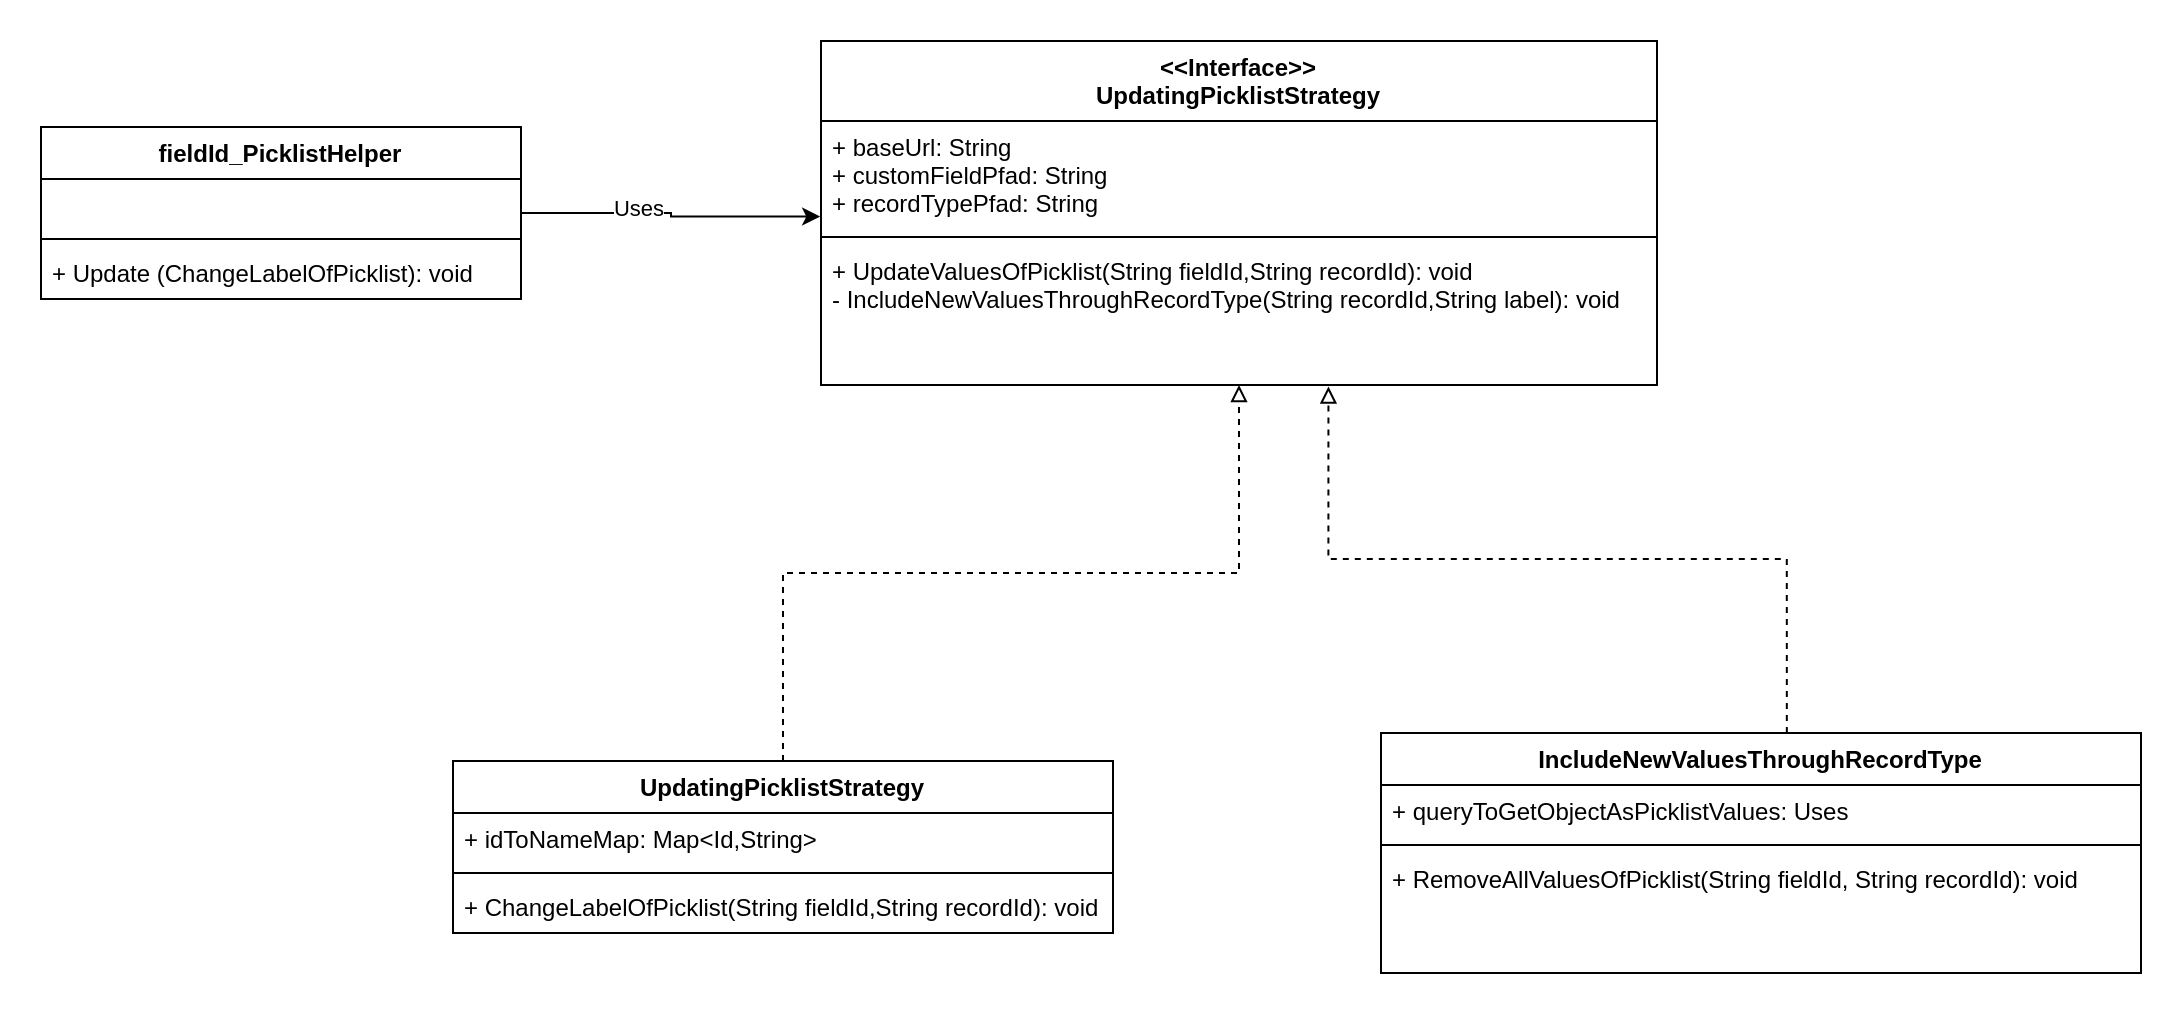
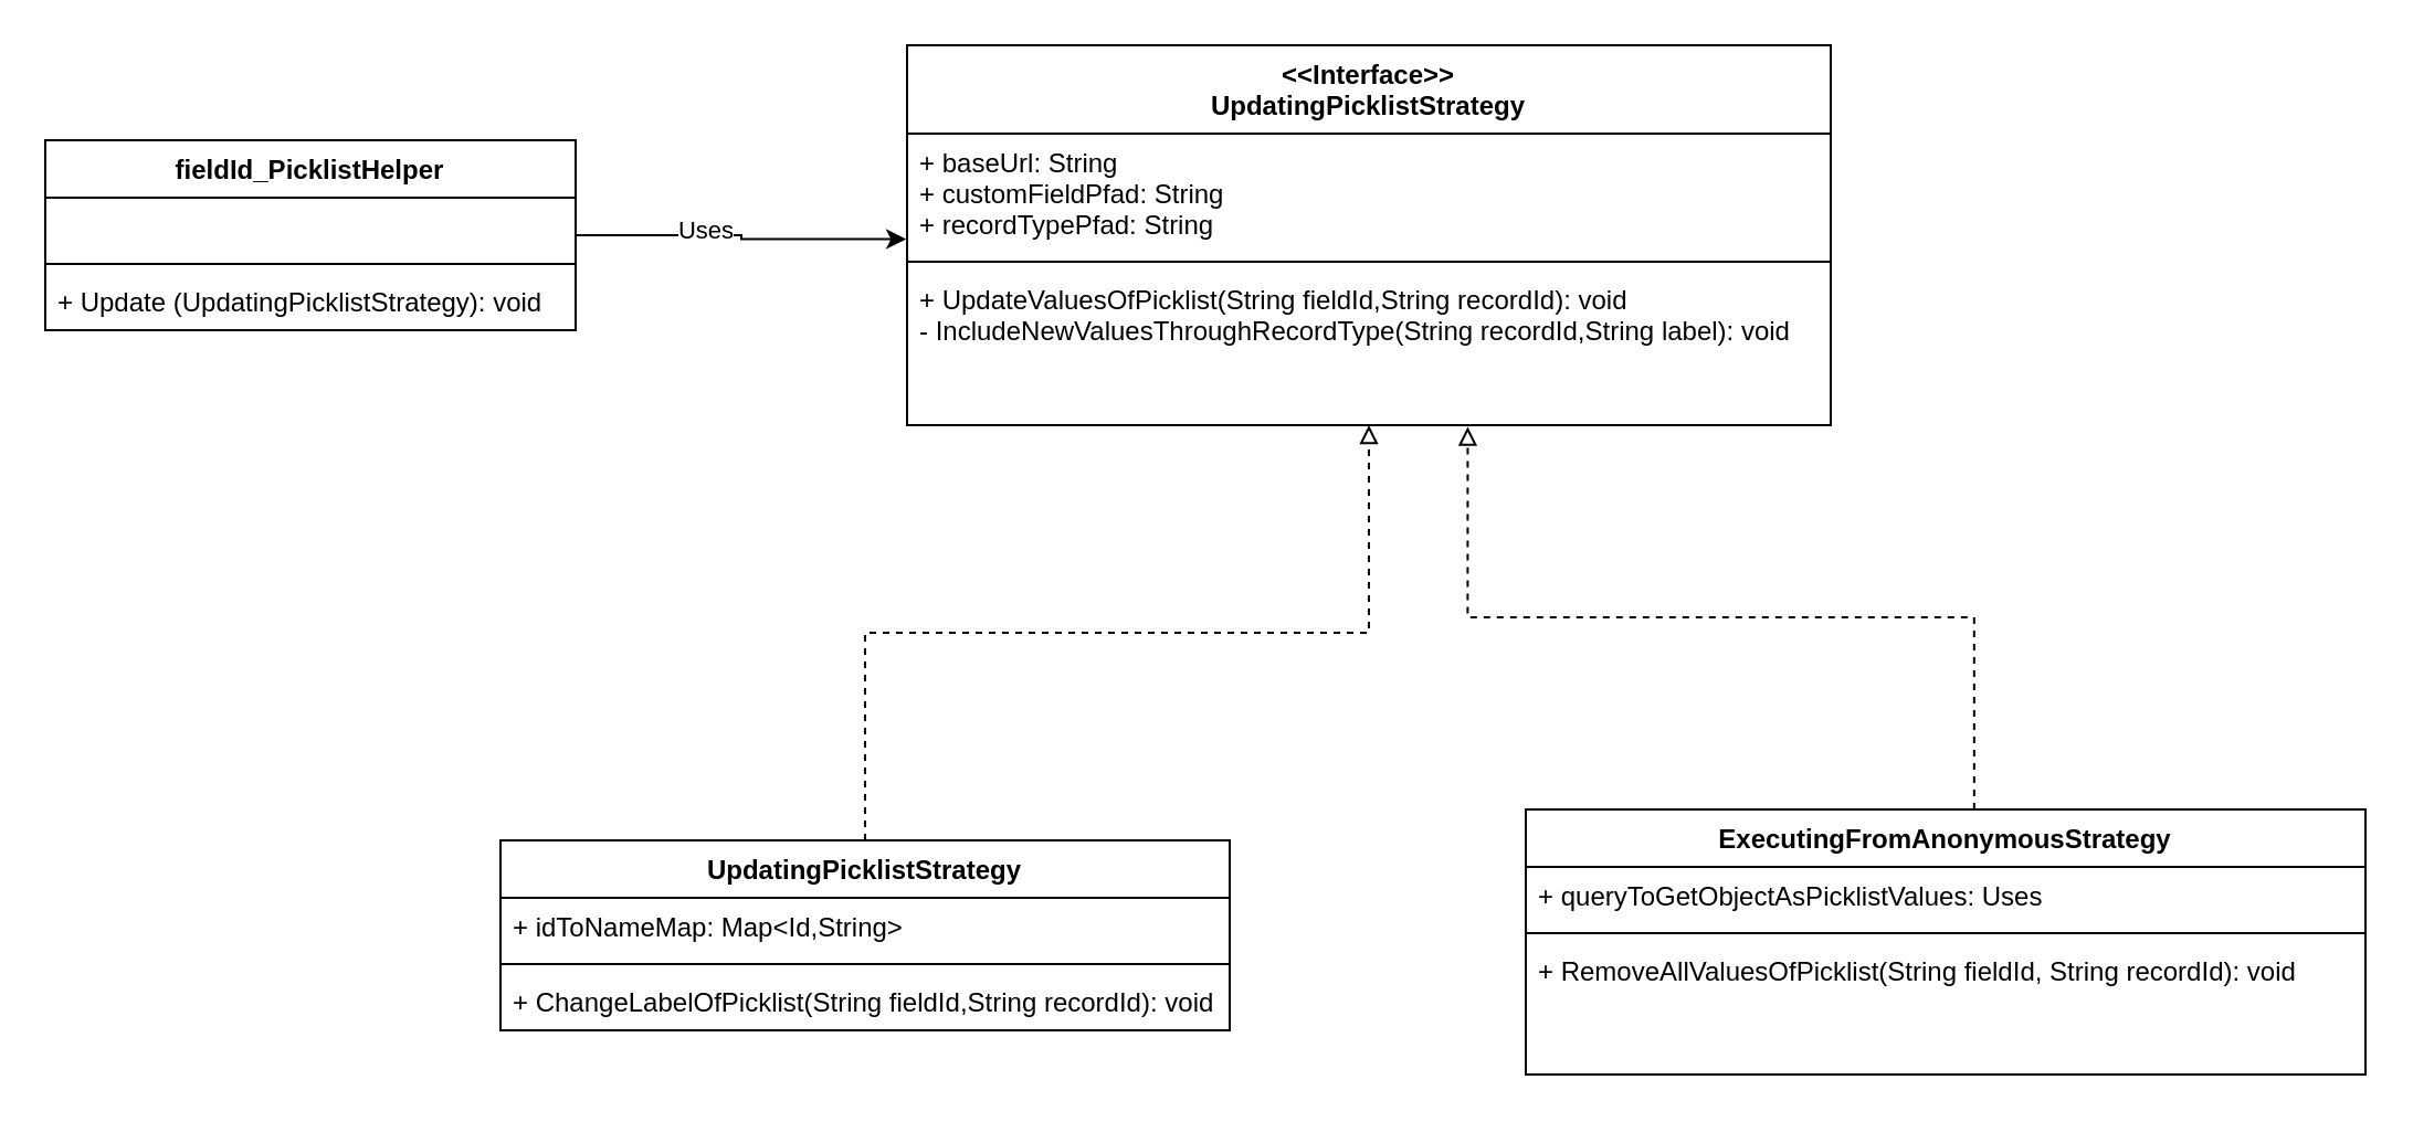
  <mxCell id="0" />
  <mxCell id="1" parent="0" />
  <mxCell id="2" style="edgeStyle=orthogonalEdgeStyle;rounded=0;orthogonalLoop=1;jettySize=auto;html=1;entryX=-0.001;entryY=0.885;entryDx=0;entryDy=0;entryPerimeter=0;" edge="1" parent="1" source="4" target="11"><mxGeometry relative="1" as="geometry" /></mxCell>
  <mxCell id="3" value="Uses" style="edgeLabel;html=1;align=center;verticalAlign=middle;resizable=0;points=[];" vertex="1" connectable="0" parent="2"><mxGeometry x="-0.231" y="3" relative="1" as="geometry"><mxPoint as="offset" /></mxGeometry></mxCell>
  <mxCell id="4" value="fieldId_PicklistHelper" style="swimlane;fontStyle=1;align=center;verticalAlign=top;childLayout=stackLayout;horizontal=1;startSize=26;horizontalStack=0;resizeParent=1;resizeParentMax=0;resizeLast=0;collapsible=1;marginBottom=0;" vertex="1" parent="1"><mxGeometry x="20" y="63" width="240" height="86" as="geometry" /></mxCell>
  <mxCell id="5" value=" " style="text;strokeColor=none;fillColor=none;align=left;verticalAlign=top;spacingLeft=4;spacingRight=4;overflow=hidden;rotatable=0;points=[[0,0.5],[1,0.5]];portConstraint=eastwest;" vertex="1" parent="4"><mxGeometry y="26" width="240" height="26" as="geometry" /></mxCell>
  <mxCell id="6" value="" style="line;strokeWidth=1;fillColor=none;align=left;verticalAlign=middle;spacingTop=-1;spacingLeft=3;spacingRight=3;rotatable=0;labelPosition=right;points=[];portConstraint=eastwest;" vertex="1" parent="4"><mxGeometry y="52" width="240" height="8" as="geometry" /></mxCell>
- <mxCell id="7" value="+ Update (ChangeLabelOfPicklist): void" style="text;strokeColor=none;fillColor=none;align=left;verticalAlign=top;spacingLeft=4;spacingRight=4;overflow=hidden;rotatable=0;points=[[0,0.5],[1,0.5]];portConstraint=eastwest;" vertex="1" parent="4"><mxGeometry y="60" width="240" height="26" as="geometry" /></mxCell>
+ <mxCell id="7" value="+ Update (UpdatingPicklistStrategy): void" style="text;strokeColor=none;fillColor=none;align=left;verticalAlign=top;spacingLeft=4;spacingRight=4;overflow=hidden;rotatable=0;points=[[0,0.5],[1,0.5]];portConstraint=eastwest;" vertex="1" parent="4"><mxGeometry y="60" width="240" height="26" as="geometry" /></mxCell>
  <mxCell id="8" style="edgeStyle=orthogonalEdgeStyle;rounded=0;orthogonalLoop=1;jettySize=auto;html=1;exitX=0.5;exitY=0;exitDx=0;exitDy=0;dashed=1;endArrow=block;endFill=0;" edge="1" parent="1" source="14" target="10"><mxGeometry relative="1" as="geometry"><mxPoint x="450" y="390" as="sourcePoint" /></mxGeometry></mxCell>
  <mxCell id="9" style="edgeStyle=orthogonalEdgeStyle;rounded=0;orthogonalLoop=1;jettySize=auto;html=1;exitX=0.534;exitY=0;exitDx=0;exitDy=0;exitPerimeter=0;dashed=1;endArrow=block;endFill=0;entryX=0.607;entryY=1.011;entryDx=0;entryDy=0;entryPerimeter=0;" edge="1" parent="1" source="18" target="13"><mxGeometry relative="1" as="geometry"><mxPoint x="805" y="390" as="sourcePoint" /><mxPoint x="664" y="236" as="targetPoint" /></mxGeometry></mxCell>
  <mxCell id="10" value="&lt;&lt;Interface&gt;&gt;&#10;UpdatingPicklistStrategy" style="swimlane;fontStyle=1;align=center;verticalAlign=top;childLayout=stackLayout;horizontal=1;startSize=40;horizontalStack=0;resizeParent=1;resizeParentMax=0;resizeLast=0;collapsible=1;marginBottom=0;" vertex="1" parent="1"><mxGeometry x="410" y="20" width="418" height="172" as="geometry" /></mxCell>
  <mxCell id="11" value="+ baseUrl: String&#10;+ customFieldPfad: String&#10;+ recordTypePfad: String" style="text;strokeColor=none;fillColor=none;align=left;verticalAlign=top;spacingLeft=4;spacingRight=4;overflow=hidden;rotatable=0;points=[[0,0.5],[1,0.5]];portConstraint=eastwest;" vertex="1" parent="10"><mxGeometry y="40" width="418" height="54" as="geometry" /></mxCell>
  <mxCell id="12" value="" style="line;strokeWidth=1;fillColor=none;align=left;verticalAlign=middle;spacingTop=-1;spacingLeft=3;spacingRight=3;rotatable=0;labelPosition=right;points=[];portConstraint=eastwest;" vertex="1" parent="10"><mxGeometry y="94" width="418" height="8" as="geometry" /></mxCell>
  <mxCell id="13" value="+ UpdateValuesOfPicklist(String fieldId,String recordId): void&#10;- IncludeNewValuesThroughRecordType(String recordId,String label): void" style="text;strokeColor=none;fillColor=none;align=left;verticalAlign=top;spacingLeft=4;spacingRight=4;overflow=hidden;rotatable=0;points=[[0,0.5],[1,0.5]];portConstraint=eastwest;" vertex="1" parent="10"><mxGeometry y="102" width="418" height="70" as="geometry" /></mxCell>
  <mxCell id="14" value="UpdatingPicklistStrategy" style="swimlane;fontStyle=1;align=center;verticalAlign=top;childLayout=stackLayout;horizontal=1;startSize=26;horizontalStack=0;resizeParent=1;resizeParentMax=0;resizeLast=0;collapsible=1;marginBottom=0;" vertex="1" parent="1"><mxGeometry x="226" y="380" width="330" height="86" as="geometry" /></mxCell>
  <mxCell id="15" value="+ idToNameMap: Map&lt;Id,String&gt;" style="text;strokeColor=none;fillColor=none;align=left;verticalAlign=top;spacingLeft=4;spacingRight=4;overflow=hidden;rotatable=0;points=[[0,0.5],[1,0.5]];portConstraint=eastwest;" vertex="1" parent="14"><mxGeometry y="26" width="330" height="26" as="geometry" /></mxCell>
  <mxCell id="16" value="" style="line;strokeWidth=1;fillColor=none;align=left;verticalAlign=middle;spacingTop=-1;spacingLeft=3;spacingRight=3;rotatable=0;labelPosition=right;points=[];portConstraint=eastwest;" vertex="1" parent="14"><mxGeometry y="52" width="330" height="8" as="geometry" /></mxCell>
  <mxCell id="17" value="+ ChangeLabelOfPicklist(String fieldId,String recordId): void" style="text;strokeColor=none;fillColor=none;align=left;verticalAlign=top;spacingLeft=4;spacingRight=4;overflow=hidden;rotatable=0;points=[[0,0.5],[1,0.5]];portConstraint=eastwest;" vertex="1" parent="14"><mxGeometry y="60" width="330" height="26" as="geometry" /></mxCell>
- <mxCell id="18" value="IncludeNewValuesThroughRecordType" style="swimlane;fontStyle=1;align=center;verticalAlign=top;childLayout=stackLayout;horizontal=1;startSize=26;horizontalStack=0;resizeParent=1;resizeParentMax=0;resizeLast=0;collapsible=1;marginBottom=0;" vertex="1" parent="1"><mxGeometry x="690" y="366" width="380" height="120" as="geometry" /></mxCell>
+ <mxCell id="18" value="ExecutingFromAnonymousStrategy" style="swimlane;fontStyle=1;align=center;verticalAlign=top;childLayout=stackLayout;horizontal=1;startSize=26;horizontalStack=0;resizeParent=1;resizeParentMax=0;resizeLast=0;collapsible=1;marginBottom=0;" vertex="1" parent="1"><mxGeometry x="690" y="366" width="380" height="120" as="geometry" /></mxCell>
  <mxCell id="19" value="+ queryToGetObjectAsPicklistValues: Uses" style="text;strokeColor=none;fillColor=none;align=left;verticalAlign=top;spacingLeft=4;spacingRight=4;overflow=hidden;rotatable=0;points=[[0,0.5],[1,0.5]];portConstraint=eastwest;" vertex="1" parent="18"><mxGeometry y="26" width="380" height="26" as="geometry" /></mxCell>
  <mxCell id="20" value="" style="line;strokeWidth=1;fillColor=none;align=left;verticalAlign=middle;spacingTop=-1;spacingLeft=3;spacingRight=3;rotatable=0;labelPosition=right;points=[];portConstraint=eastwest;" vertex="1" parent="18"><mxGeometry y="52" width="380" height="8" as="geometry" /></mxCell>
  <mxCell id="21" value="+ RemoveAllValuesOfPicklist(String fieldId, String recordId): void" style="text;strokeColor=none;fillColor=none;align=left;verticalAlign=top;spacingLeft=4;spacingRight=4;overflow=hidden;rotatable=0;points=[[0,0.5],[1,0.5]];portConstraint=eastwest;" vertex="1" parent="18"><mxGeometry y="60" width="380" height="60" as="geometry" /></mxCell>
